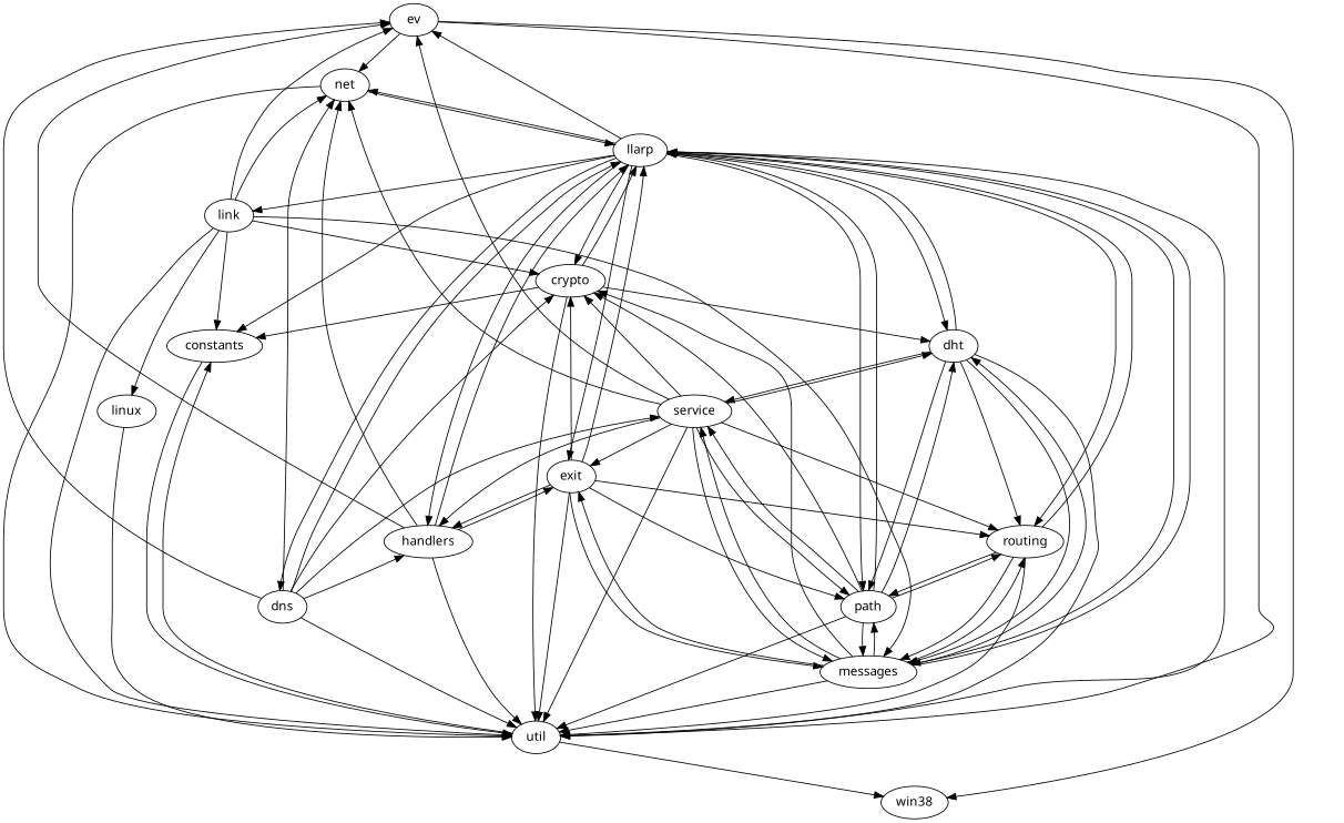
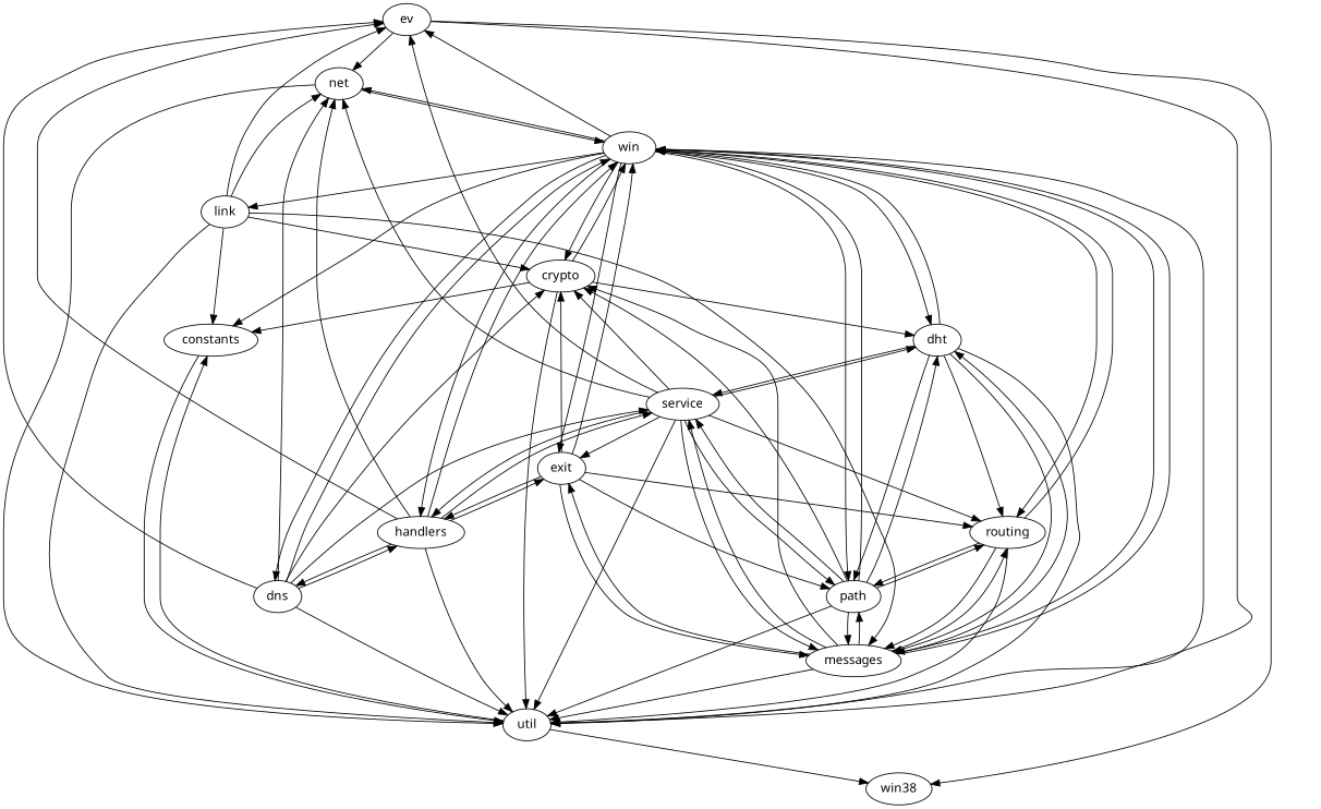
  digraph {
    fontname="Noto Sans"
    node [fontname="Noto Sans"]
    edge [fontname="Noto Sans"]
    constants
    util
    n3 [label=win38]
-   linux
    crypto
-   llarp
+   llarp [label=win]
    dht
    messages
    path
    routing
    dns
    ev
    handlers
    net
    exit
    link
    service
    constants -> util
    util -> constants
    util -> n3
-   linux -> util
    crypto -> constants
    crypto -> util
    crypto -> llarp
    crypto -> dht
    llarp -> constants
    llarp -> util
    llarp -> crypto
    llarp -> dht
    llarp -> messages
    llarp -> path
    llarp -> routing
    llarp -> dns
    llarp -> ev
    llarp -> handlers
    llarp -> net
    llarp -> exit
    llarp -> link
    dht -> util
    dht -> llarp
    dht -> messages
    dht -> path
    dht -> routing
    dht -> service
    messages -> util
    messages -> crypto
    messages -> llarp
    messages -> dht
    messages -> path
    messages -> routing
    messages -> exit
    messages -> service
    path -> util
    path -> crypto
    path -> llarp
    path -> dht
    path -> messages
    path -> routing
    path -> service
    routing -> util
    routing -> llarp
    routing -> messages
    routing -> path
    dns -> util
    dns -> crypto
    dns -> llarp
    dns -> ev
    dns -> handlers
    dns -> net
    dns -> service
    ev -> util
    ev -> n3
    ev -> net
    handlers -> util
    handlers -> llarp
+   handlers -> dns
    handlers -> ev
    handlers -> net
    handlers -> exit
+   handlers -> service
    net -> util
    net -> llarp
-   exit -> util
    exit -> crypto
    exit -> llarp
    exit -> messages
    exit -> path
    exit -> routing
    exit -> handlers
    link -> constants
    link -> util
-   link -> linux
    link -> crypto
    link -> messages
    link -> ev
    link -> net
    service -> util
    service -> crypto
    service -> dht
    service -> messages
    service -> path
    service -> routing
    service -> ev
    service -> handlers
    service -> net
    service -> exit
  }
